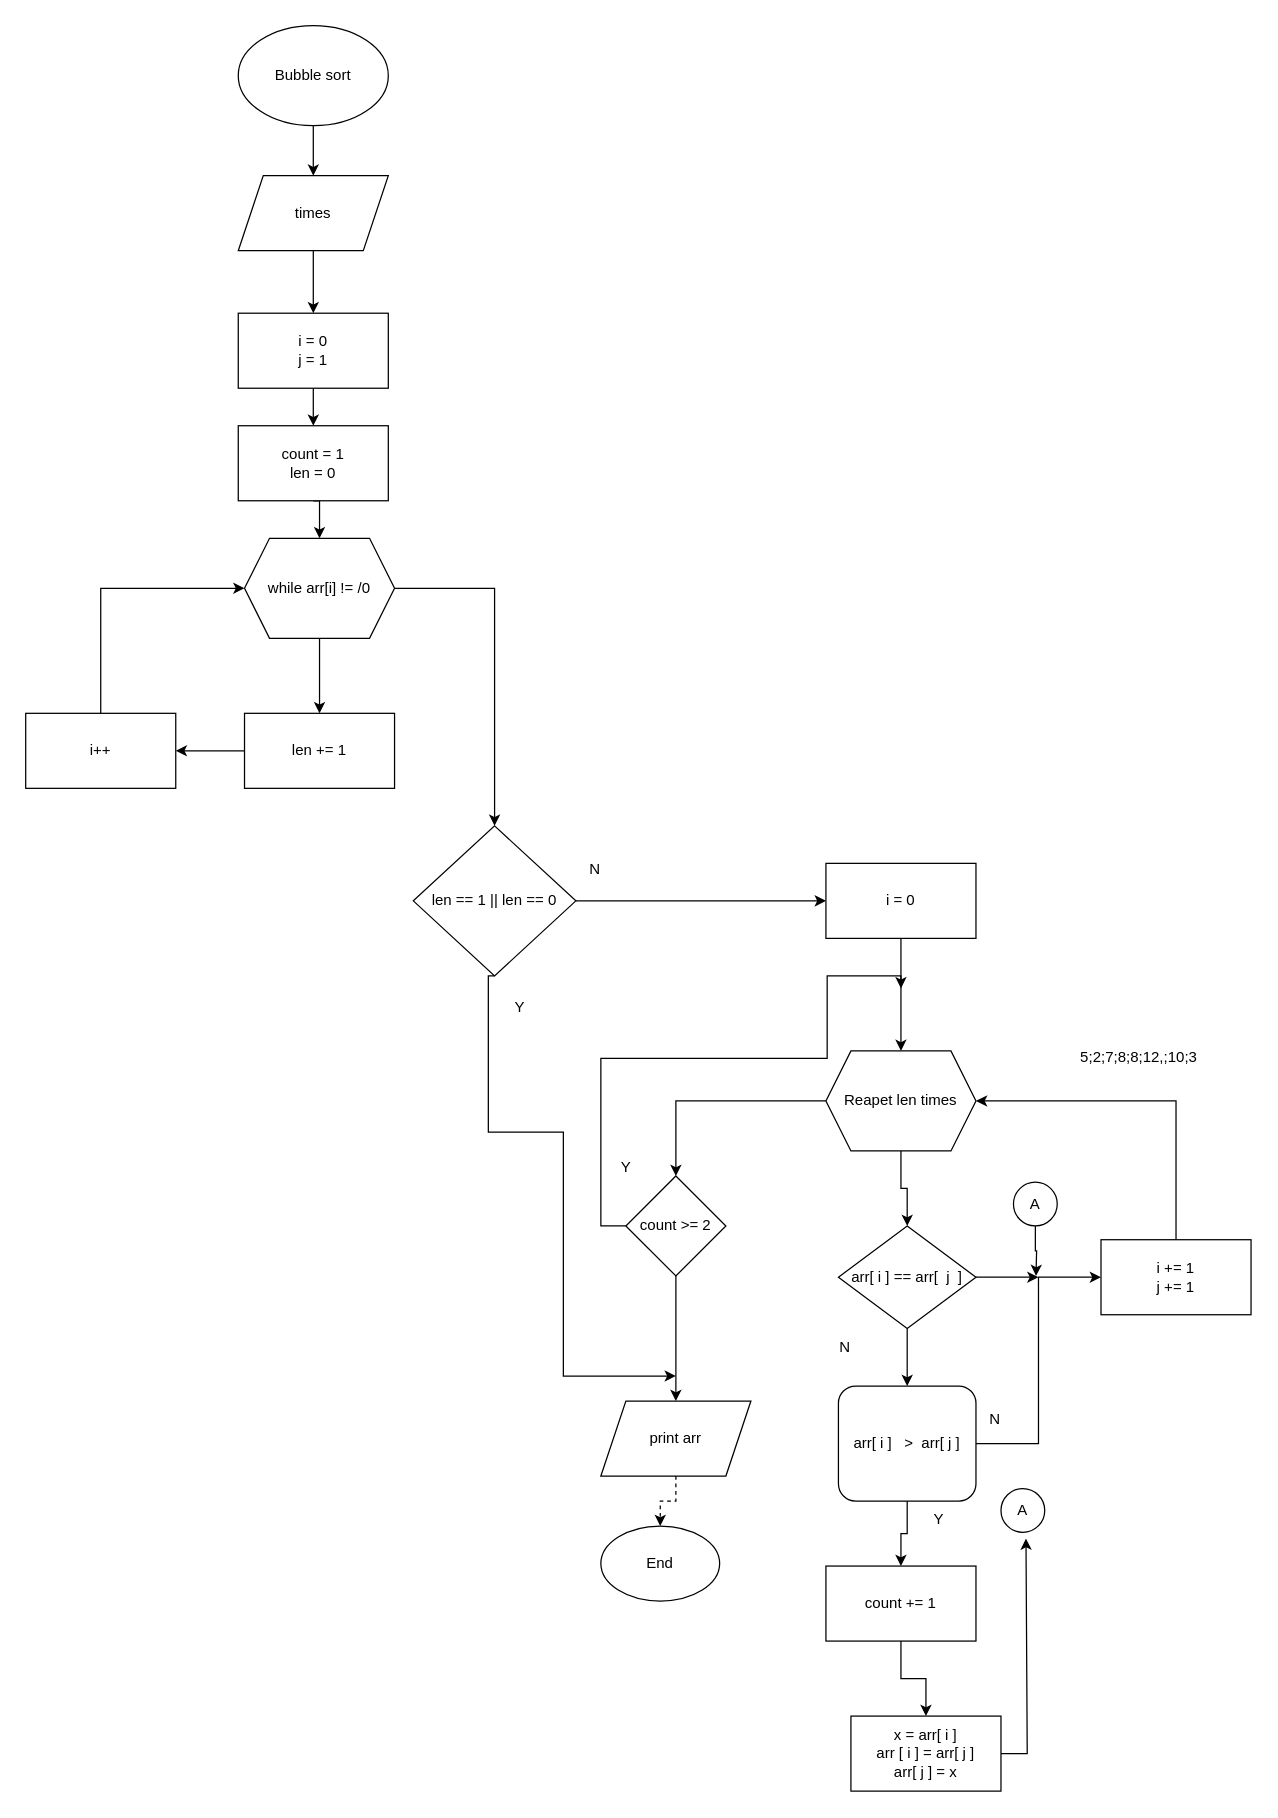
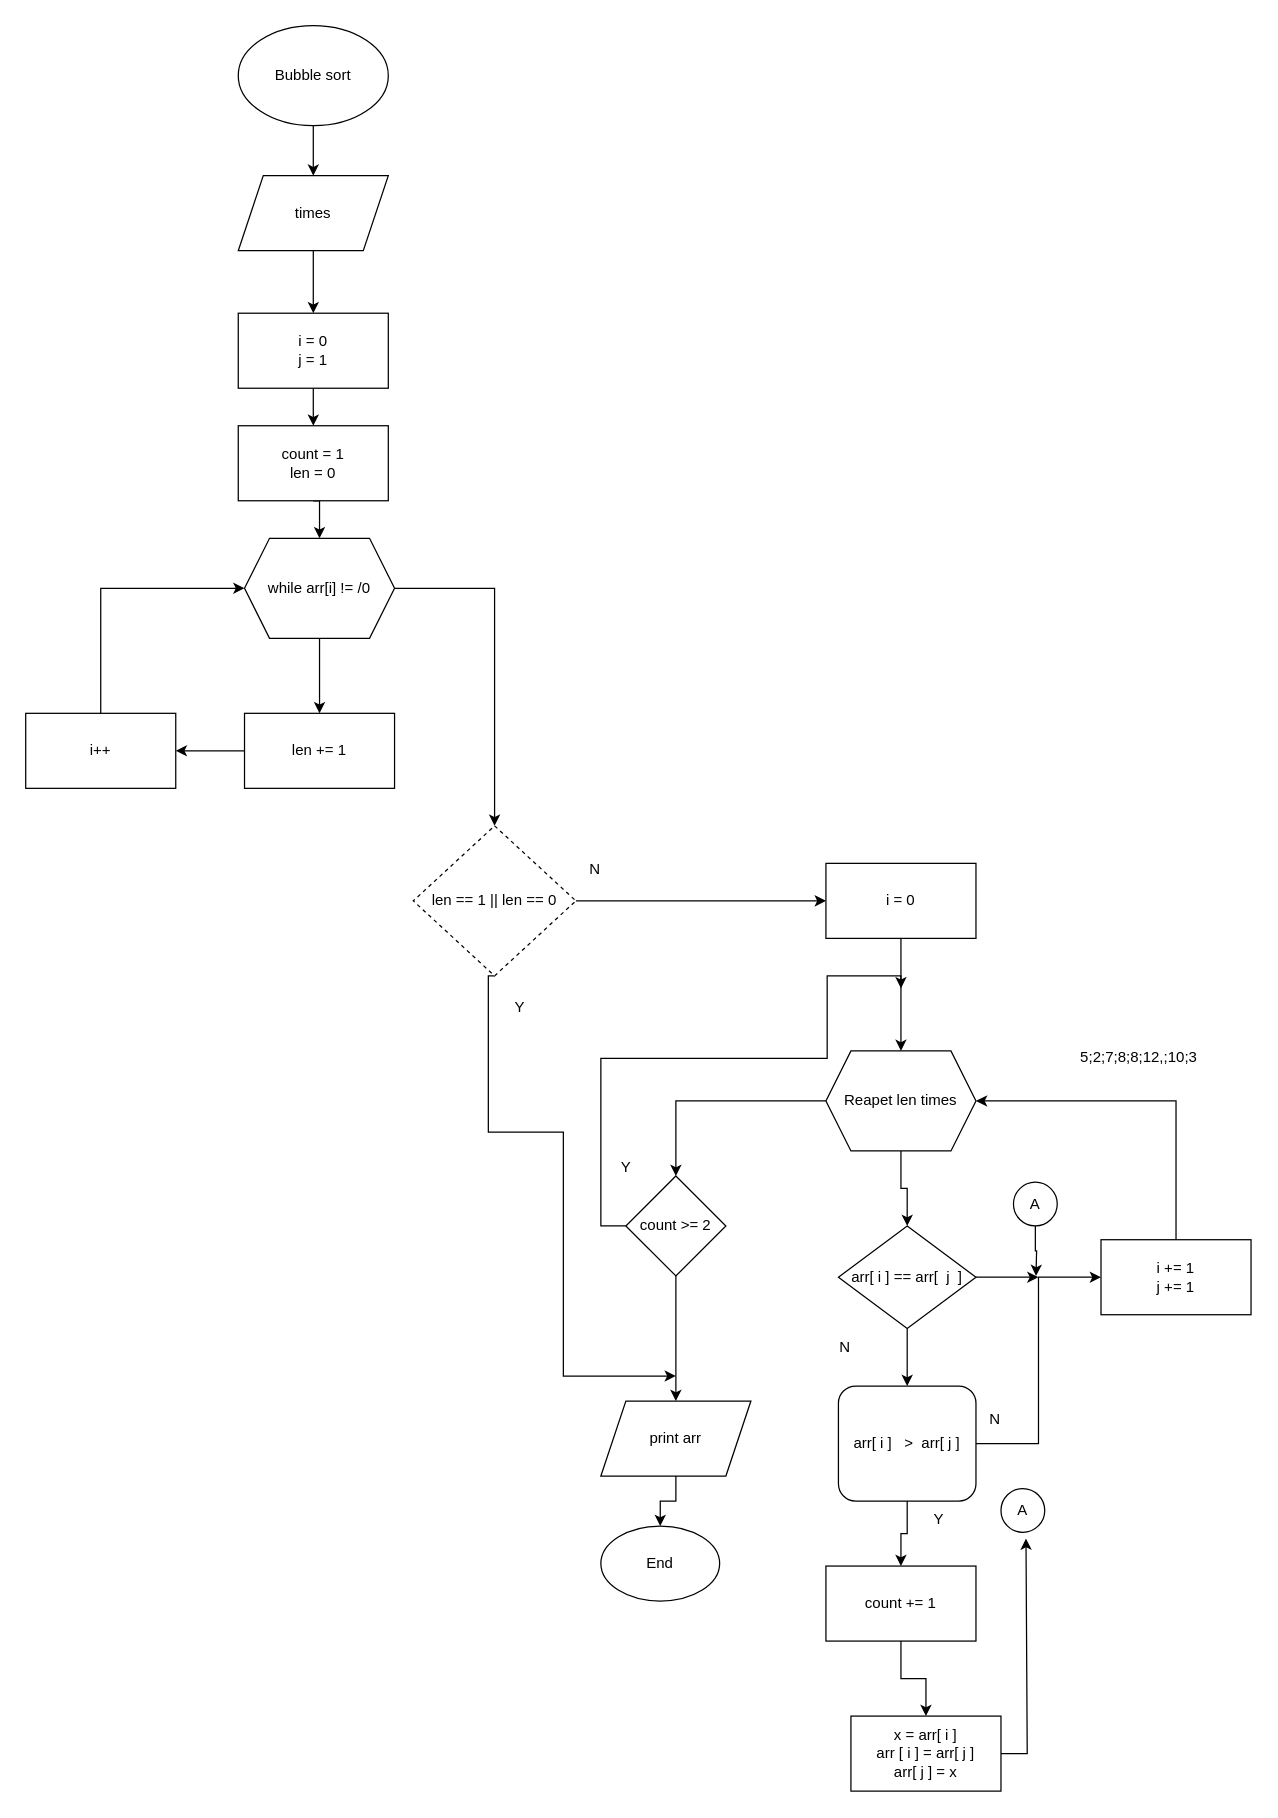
  <mxCell id="0" />
  <mxCell id="1" parent="0" />
  <mxCell id="2" style="edgeStyle=orthogonalEdgeStyle;rounded=0;orthogonalLoop=1;jettySize=auto;html=1;exitX=0.5;exitY=1;exitDx=0;exitDy=0;entryX=0.5;entryY=0;entryDx=0;entryDy=0;" edge="1" parent="1" source="3" target="5"><mxGeometry relative="1" as="geometry" /></mxCell>
  <mxCell id="3" value="Bubble sort" style="ellipse;whiteSpace=wrap;html=1;" vertex="1" parent="1"><mxGeometry x="190" y="20" width="120" height="80" as="geometry" /></mxCell>
  <mxCell id="4" style="edgeStyle=orthogonalEdgeStyle;rounded=0;orthogonalLoop=1;jettySize=auto;html=1;exitX=0.5;exitY=1;exitDx=0;exitDy=0;entryX=0.5;entryY=0;entryDx=0;entryDy=0;" edge="1" parent="1" source="5" target="7"><mxGeometry relative="1" as="geometry" /></mxCell>
  <mxCell id="5" value="times" style="shape=parallelogram;perimeter=parallelogramPerimeter;whiteSpace=wrap;html=1;fixedSize=1;" vertex="1" parent="1"><mxGeometry x="190" y="140" width="120" height="60" as="geometry" /></mxCell>
  <mxCell id="6" style="edgeStyle=orthogonalEdgeStyle;rounded=0;orthogonalLoop=1;jettySize=auto;html=1;exitX=0.5;exitY=1;exitDx=0;exitDy=0;entryX=0.5;entryY=0;entryDx=0;entryDy=0;" edge="1" parent="1" source="7" target="9"><mxGeometry relative="1" as="geometry" /></mxCell>
  <mxCell id="7" value="i = 0&lt;div&gt;j = 1&lt;/div&gt;" style="rounded=0;whiteSpace=wrap;html=1;" vertex="1" parent="1"><mxGeometry x="190" y="250" width="120" height="60" as="geometry" /></mxCell>
  <mxCell id="8" style="edgeStyle=orthogonalEdgeStyle;rounded=0;orthogonalLoop=1;jettySize=auto;html=1;exitX=0.5;exitY=1;exitDx=0;exitDy=0;entryX=0.5;entryY=0;entryDx=0;entryDy=0;" edge="1" parent="1" source="9"><mxGeometry relative="1" as="geometry"><mxPoint x="255" y="430" as="targetPoint" /></mxGeometry></mxCell>
  <mxCell id="9" value="count = 1&lt;div&gt;len = 0&lt;/div&gt;" style="rounded=0;whiteSpace=wrap;html=1;" vertex="1" parent="1"><mxGeometry x="190" y="340" width="120" height="60" as="geometry" /></mxCell>
  <mxCell id="10" style="edgeStyle=orthogonalEdgeStyle;rounded=0;orthogonalLoop=1;jettySize=auto;html=1;exitX=0.5;exitY=1;exitDx=0;exitDy=0;entryX=0.5;entryY=0;entryDx=0;entryDy=0;" edge="1" parent="1" source="12" target="14"><mxGeometry relative="1" as="geometry" /></mxCell>
  <mxCell id="11" style="edgeStyle=orthogonalEdgeStyle;rounded=0;orthogonalLoop=1;jettySize=auto;html=1;exitX=1;exitY=0.5;exitDx=0;exitDy=0;" edge="1" parent="1" source="12" target="50"><mxGeometry relative="1" as="geometry" /></mxCell>
  <mxCell id="12" value="while arr[i] != /0" style="shape=hexagon;perimeter=hexagonPerimeter2;whiteSpace=wrap;html=1;fixedSize=1;" vertex="1" parent="1"><mxGeometry x="195" y="430" width="120" height="80" as="geometry" /></mxCell>
  <mxCell id="13" style="edgeStyle=orthogonalEdgeStyle;rounded=0;orthogonalLoop=1;jettySize=auto;html=1;exitX=0;exitY=0.5;exitDx=0;exitDy=0;entryX=1;entryY=0.5;entryDx=0;entryDy=0;" edge="1" parent="1" source="14" target="19"><mxGeometry relative="1" as="geometry" /></mxCell>
  <mxCell id="14" value="len += 1" style="rounded=0;whiteSpace=wrap;html=1;" vertex="1" parent="1"><mxGeometry x="195" y="570" width="120" height="60" as="geometry" /></mxCell>
  <mxCell id="15" style="edgeStyle=orthogonalEdgeStyle;rounded=0;orthogonalLoop=1;jettySize=auto;html=1;exitX=0.5;exitY=1;exitDx=0;exitDy=0;entryX=0.5;entryY=0;entryDx=0;entryDy=0;" edge="1" parent="1" source="17" target="24"><mxGeometry relative="1" as="geometry" /></mxCell>
  <mxCell id="16" style="edgeStyle=orthogonalEdgeStyle;rounded=0;orthogonalLoop=1;jettySize=auto;html=1;exitX=0;exitY=0.5;exitDx=0;exitDy=0;entryX=0.5;entryY=0;entryDx=0;entryDy=0;" edge="1" parent="1" source="17" target="40"><mxGeometry relative="1" as="geometry" /></mxCell>
  <mxCell id="17" value="Reapet len times" style="shape=hexagon;perimeter=hexagonPerimeter2;whiteSpace=wrap;html=1;fixedSize=1;" vertex="1" parent="1"><mxGeometry x="660" y="840" width="120" height="80" as="geometry" /></mxCell>
  <mxCell id="18" style="edgeStyle=orthogonalEdgeStyle;rounded=0;orthogonalLoop=1;jettySize=auto;html=1;exitX=0.5;exitY=0;exitDx=0;exitDy=0;entryX=0;entryY=0.5;entryDx=0;entryDy=0;" edge="1" parent="1" source="19" target="12"><mxGeometry relative="1" as="geometry" /></mxCell>
  <mxCell id="19" value="i++" style="rounded=0;whiteSpace=wrap;html=1;" vertex="1" parent="1"><mxGeometry x="20" y="570" width="120" height="60" as="geometry" /></mxCell>
  <mxCell id="20" style="edgeStyle=orthogonalEdgeStyle;rounded=0;orthogonalLoop=1;jettySize=auto;html=1;exitX=0.5;exitY=1;exitDx=0;exitDy=0;entryX=0.5;entryY=0;entryDx=0;entryDy=0;" edge="1" parent="1" source="21" target="17"><mxGeometry relative="1" as="geometry" /></mxCell>
  <mxCell id="21" value="i = 0" style="rounded=0;whiteSpace=wrap;html=1;" vertex="1" parent="1"><mxGeometry x="660" y="690" width="120" height="60" as="geometry" /></mxCell>
  <mxCell id="22" style="edgeStyle=orthogonalEdgeStyle;rounded=0;orthogonalLoop=1;jettySize=auto;html=1;exitX=0.5;exitY=1;exitDx=0;exitDy=0;entryX=0.5;entryY=0;entryDx=0;entryDy=0;" edge="1" parent="1" source="24" target="29"><mxGeometry relative="1" as="geometry" /></mxCell>
  <mxCell id="23" style="edgeStyle=orthogonalEdgeStyle;rounded=0;orthogonalLoop=1;jettySize=auto;html=1;exitX=1;exitY=0.5;exitDx=0;exitDy=0;" edge="1" parent="1" source="24"><mxGeometry relative="1" as="geometry"><mxPoint x="830" y="1021" as="targetPoint" /></mxGeometry></mxCell>
  <mxCell id="24" value="arr[ i ] == arr[&amp;nbsp; j&amp;nbsp; ]" style="rhombus;whiteSpace=wrap;html=1;" vertex="1" parent="1"><mxGeometry x="670" y="980" width="110" height="82" as="geometry" /></mxCell>
  <mxCell id="25" style="edgeStyle=orthogonalEdgeStyle;rounded=0;orthogonalLoop=1;jettySize=auto;html=1;exitX=0.5;exitY=0;exitDx=0;exitDy=0;entryX=1;entryY=0.5;entryDx=0;entryDy=0;" edge="1" parent="1" source="26" target="17"><mxGeometry relative="1" as="geometry" /></mxCell>
  <mxCell id="26" value="i += 1&lt;div&gt;j += 1&lt;/div&gt;" style="rounded=0;whiteSpace=wrap;html=1;" vertex="1" parent="1"><mxGeometry x="880" y="991" width="120" height="60" as="geometry" /></mxCell>
  <mxCell id="27" style="edgeStyle=orthogonalEdgeStyle;rounded=0;orthogonalLoop=1;jettySize=auto;html=1;exitX=0.5;exitY=1;exitDx=0;exitDy=0;entryX=0.5;entryY=0;entryDx=0;entryDy=0;" edge="1" parent="1" source="29" target="32"><mxGeometry relative="1" as="geometry" /></mxCell>
  <mxCell id="28" style="edgeStyle=orthogonalEdgeStyle;rounded=0;orthogonalLoop=1;jettySize=auto;html=1;exitX=1;exitY=0.5;exitDx=0;exitDy=0;entryX=0;entryY=0.5;entryDx=0;entryDy=0;" edge="1" parent="1" source="29" target="26"><mxGeometry relative="1" as="geometry" /></mxCell>
  <mxCell id="29" value="arr[ i ]&amp;nbsp; &amp;nbsp;&amp;gt;&amp;nbsp; arr[ j ]" style="whiteSpace=wrap;html=1;rounded=1;" vertex="1" parent="1"><mxGeometry x="670" y="1108" width="110" height="92" as="geometry" /></mxCell>
  <mxCell id="30" value="N" style="text;html=1;align=center;verticalAlign=middle;resizable=0;points=[];autosize=1;strokeColor=none;fillColor=none;" vertex="1" parent="1"><mxGeometry x="780" y="1120" width="30" height="30" as="geometry" /></mxCell>
  <mxCell id="31" style="edgeStyle=orthogonalEdgeStyle;rounded=0;orthogonalLoop=1;jettySize=auto;html=1;exitX=0.5;exitY=1;exitDx=0;exitDy=0;entryX=0.5;entryY=0;entryDx=0;entryDy=0;" edge="1" parent="1" source="32" target="34"><mxGeometry relative="1" as="geometry" /></mxCell>
  <mxCell id="32" value="count += 1" style="rounded=0;whiteSpace=wrap;html=1;" vertex="1" parent="1"><mxGeometry x="660" y="1252" width="120" height="60" as="geometry" /></mxCell>
  <mxCell id="33" style="edgeStyle=orthogonalEdgeStyle;rounded=0;orthogonalLoop=1;jettySize=auto;html=1;exitX=1;exitY=0.5;exitDx=0;exitDy=0;" edge="1" parent="1" source="34"><mxGeometry relative="1" as="geometry"><mxPoint x="820" y="1230" as="targetPoint" /><Array as="points"><mxPoint x="821" y="1402" /></Array></mxGeometry></mxCell>
  <mxCell id="34" value="x = arr[ i ]&lt;div&gt;arr [ i ] = arr[ j ]&lt;/div&gt;&lt;div&gt;arr[ j ] = x&lt;/div&gt;" style="rounded=0;whiteSpace=wrap;html=1;" vertex="1" parent="1"><mxGeometry x="680" y="1372" width="120" height="60" as="geometry" /></mxCell>
  <mxCell id="35" value="Y" style="text;html=1;align=center;verticalAlign=middle;resizable=0;points=[];autosize=1;strokeColor=none;fillColor=none;" vertex="1" parent="1"><mxGeometry x="735" y="1200" width="30" height="30" as="geometry" /></mxCell>
  <mxCell id="36" value="N" style="text;html=1;align=center;verticalAlign=middle;resizable=0;points=[];autosize=1;strokeColor=none;fillColor=none;" vertex="1" parent="1"><mxGeometry x="660" y="1062" width="30" height="30" as="geometry" /></mxCell>
  <mxCell id="37" value="5;2;7;8;8;12,;10;3" style="text;html=1;align=center;verticalAlign=middle;resizable=0;points=[];autosize=1;strokeColor=none;fillColor=none;" vertex="1" parent="1"><mxGeometry x="850" y="830" width="120" height="30" as="geometry" /></mxCell>
  <mxCell id="38" style="edgeStyle=orthogonalEdgeStyle;rounded=0;orthogonalLoop=1;jettySize=auto;html=1;exitX=0;exitY=0.5;exitDx=0;exitDy=0;" edge="1" parent="1" source="40"><mxGeometry relative="1" as="geometry"><mxPoint x="720" y="790" as="targetPoint" /><Array as="points"><mxPoint x="480" y="980" /><mxPoint x="480" y="846" /><mxPoint x="661" y="846" /><mxPoint x="661" y="780" /><mxPoint x="720" y="780" /></Array></mxGeometry></mxCell>
  <mxCell id="39" style="edgeStyle=orthogonalEdgeStyle;rounded=0;orthogonalLoop=1;jettySize=auto;html=1;exitX=0.5;exitY=1;exitDx=0;exitDy=0;" edge="1" parent="1" source="40"><mxGeometry relative="1" as="geometry"><mxPoint x="540" y="1120" as="targetPoint" /></mxGeometry></mxCell>
  <mxCell id="40" value="count &amp;gt;= 2" style="rhombus;whiteSpace=wrap;html=1;" vertex="1" parent="1"><mxGeometry x="500" y="940" width="80" height="80" as="geometry" /></mxCell>
- <mxCell id="41" style="edgeStyle=orthogonalEdgeStyle;rounded=0;orthogonalLoop=1;jettySize=auto;html=1;exitX=0.5;exitY=1;exitDx=0;exitDy=0;entryX=0.5;entryY=0;entryDx=0;entryDy=0;dashed=1;" edge="1" parent="1" source="42" target="47"><mxGeometry relative="1" as="geometry" /></mxCell>
+ <mxCell id="41" style="edgeStyle=orthogonalEdgeStyle;rounded=0;orthogonalLoop=1;jettySize=auto;html=1;exitX=0.5;exitY=1;exitDx=0;exitDy=0;entryX=0.5;entryY=0;entryDx=0;entryDy=0;" edge="1" parent="1" source="42" target="47"><mxGeometry relative="1" as="geometry" /></mxCell>
  <mxCell id="42" value="print arr" style="shape=parallelogram;perimeter=parallelogramPerimeter;whiteSpace=wrap;html=1;fixedSize=1;" vertex="1" parent="1"><mxGeometry x="480" y="1120" width="120" height="60" as="geometry" /></mxCell>
  <mxCell id="43" value="A" style="ellipse;whiteSpace=wrap;html=1;aspect=fixed;" vertex="1" parent="1"><mxGeometry x="800" y="1190" width="35" height="35" as="geometry" /></mxCell>
  <mxCell id="44" style="edgeStyle=orthogonalEdgeStyle;rounded=0;orthogonalLoop=1;jettySize=auto;html=1;exitX=0.5;exitY=1;exitDx=0;exitDy=0;" edge="1" parent="1" source="45"><mxGeometry relative="1" as="geometry"><mxPoint x="828" y="1020" as="targetPoint" /></mxGeometry></mxCell>
  <mxCell id="45" value="A" style="ellipse;whiteSpace=wrap;html=1;aspect=fixed;" vertex="1" parent="1"><mxGeometry x="810" y="945" width="35" height="35" as="geometry" /></mxCell>
  <mxCell id="46" value="Y" style="text;html=1;align=center;verticalAlign=middle;resizable=0;points=[];autosize=1;strokeColor=none;fillColor=none;" vertex="1" parent="1"><mxGeometry x="485" y="918" width="30" height="30" as="geometry" /></mxCell>
  <mxCell id="47" value="End" style="ellipse;whiteSpace=wrap;html=1;" vertex="1" parent="1"><mxGeometry x="480" y="1220" width="95" height="60" as="geometry" /></mxCell>
  <mxCell id="48" style="edgeStyle=orthogonalEdgeStyle;rounded=0;orthogonalLoop=1;jettySize=auto;html=1;exitX=0.5;exitY=1;exitDx=0;exitDy=0;" edge="1" parent="1" source="50"><mxGeometry relative="1" as="geometry"><mxPoint x="540" y="1100" as="targetPoint" /><Array as="points"><mxPoint x="390" y="905" /><mxPoint x="450" y="905" /><mxPoint x="450" y="1100" /></Array></mxGeometry></mxCell>
  <mxCell id="49" style="edgeStyle=orthogonalEdgeStyle;rounded=0;orthogonalLoop=1;jettySize=auto;html=1;exitX=1;exitY=0.5;exitDx=0;exitDy=0;entryX=0;entryY=0.5;entryDx=0;entryDy=0;" edge="1" parent="1" source="50" target="21"><mxGeometry relative="1" as="geometry" /></mxCell>
- <mxCell id="50" value="len == 1 || len == 0" style="rhombus;whiteSpace=wrap;html=1;" vertex="1" parent="1"><mxGeometry x="330" y="660" width="130" height="120" as="geometry" /></mxCell>
+ <mxCell id="50" value="len == 1 || len == 0" style="rhombus;whiteSpace=wrap;html=1;dashed=1;" vertex="1" parent="1"><mxGeometry x="330" y="660" width="130" height="120" as="geometry" /></mxCell>
  <mxCell id="51" value="Y" style="text;html=1;align=center;verticalAlign=middle;resizable=0;points=[];autosize=1;strokeColor=none;fillColor=none;" vertex="1" parent="1"><mxGeometry x="400" y="790" width="30" height="30" as="geometry" /></mxCell>
  <mxCell id="52" value="N" style="text;html=1;align=center;verticalAlign=middle;resizable=0;points=[];autosize=1;strokeColor=none;fillColor=none;" vertex="1" parent="1"><mxGeometry x="460" y="680" width="30" height="30" as="geometry" /></mxCell>
